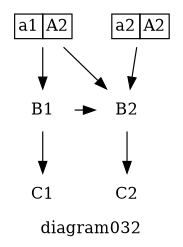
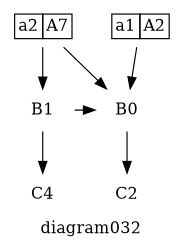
  digraph {
    label=diagram032
    rankdir=TB
    node [shape=plaintext]
    n1 [label=<<TABLE BORDER="0" CELLBORDER="1" CELLSPACING="0"><TR><TD>a1</TD><TD>A2</TD></TR></TABLE>>]
-   n2 [label=<<TABLE BORDER="0" CELLBORDER="1" CELLSPACING="0"><TR><TD>a2</TD><TD>A2</TD></TR></TABLE>>]
+   n2 [label=<<TABLE BORDER="0" CELLBORDER="1" CELLSPACING="0"><TR><TD>a2</TD><TD>A7</TD></TR></TABLE>>]
    B1
-   B2
-   C1
+   B2 [label=B0]
+   C1 [label=C4]
    C2
    subgraph sub_1 {
      rank=same
      rankdir=LR
      n1
      n2
    }
    subgraph sub_2 {
      rank=same
      rankdir=LR
      B1
      B2
    }
    subgraph sub_3 {
      rank=same
      rankdir=LR
      C1
      C2
    }
-   n1 -> B1
+   n2 -> B1
    n1 -> B2
    n2 -> B2
    B1 -> B2
    B1 -> C1
    B2 -> C2
  }
